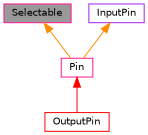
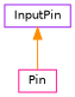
  digraph {
    node [color=deeppink fillcolor=white fontname=Helvetica fontsize=10 shape=box style=filled]
    edge [color=darkorange dir=back fontname=Helvetica fontsize=10 labelfontname=Helvetica labelfontsize=10 style=solid]
-   n1 [fillcolor=grey60 fontcolor=black height=0.2 label=Selectable width=0.4]
    n2 [height=0.2 label=Pin width=0.4]
-   n3 [color=red height=0.2 label=OutputPin width=0.4]
    n4 [color=purple height=0.2 label=InputPin width=0.4]
-   n1 -> n2
-   n2 -> n3 [color=red]
    n4 -> n2
  }
